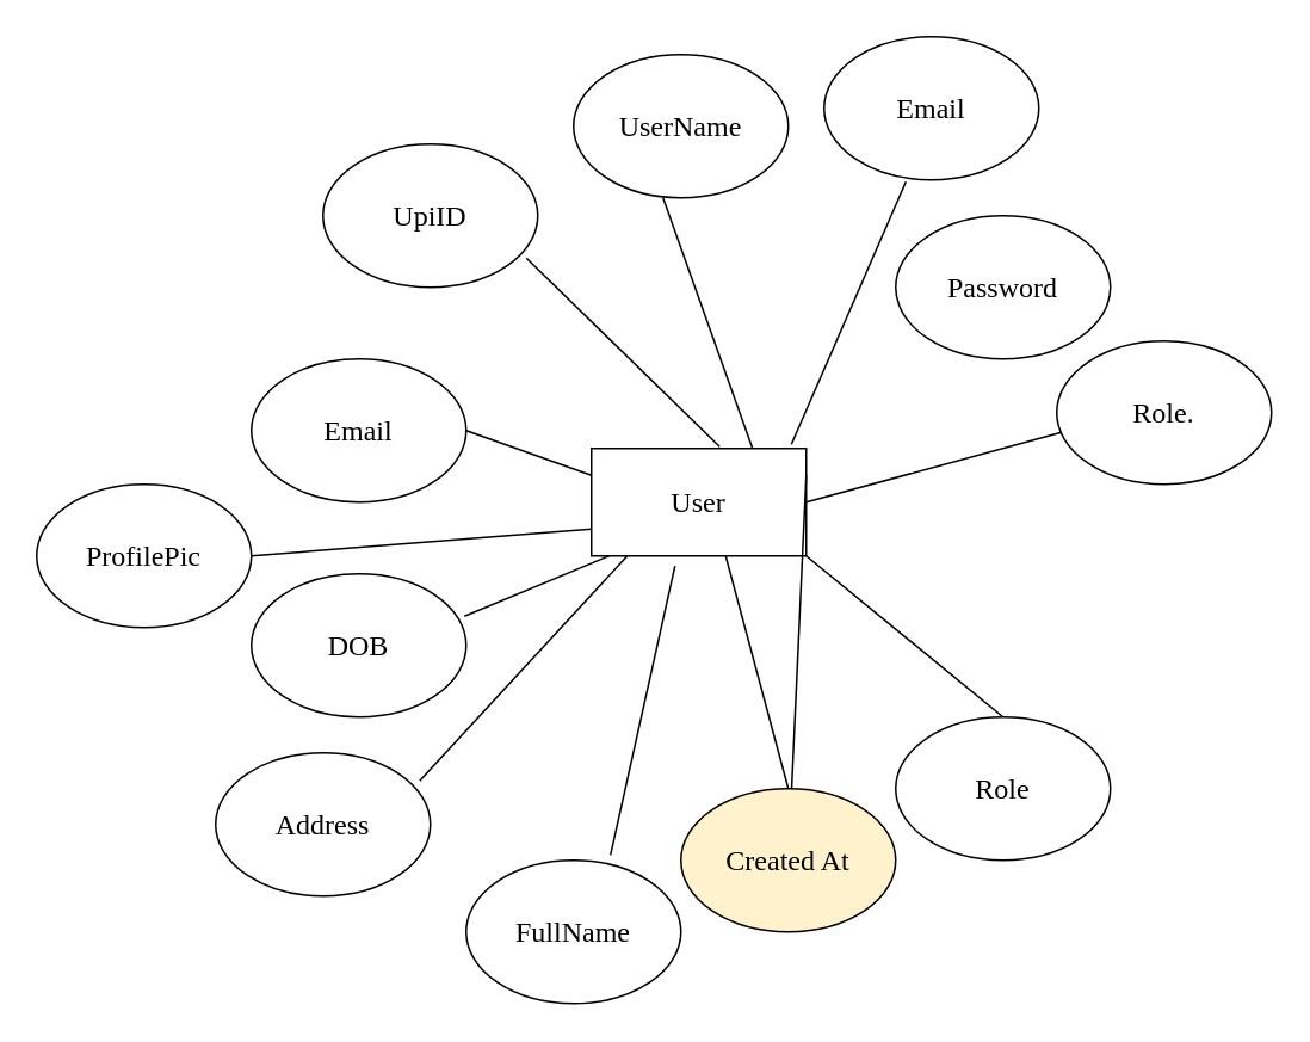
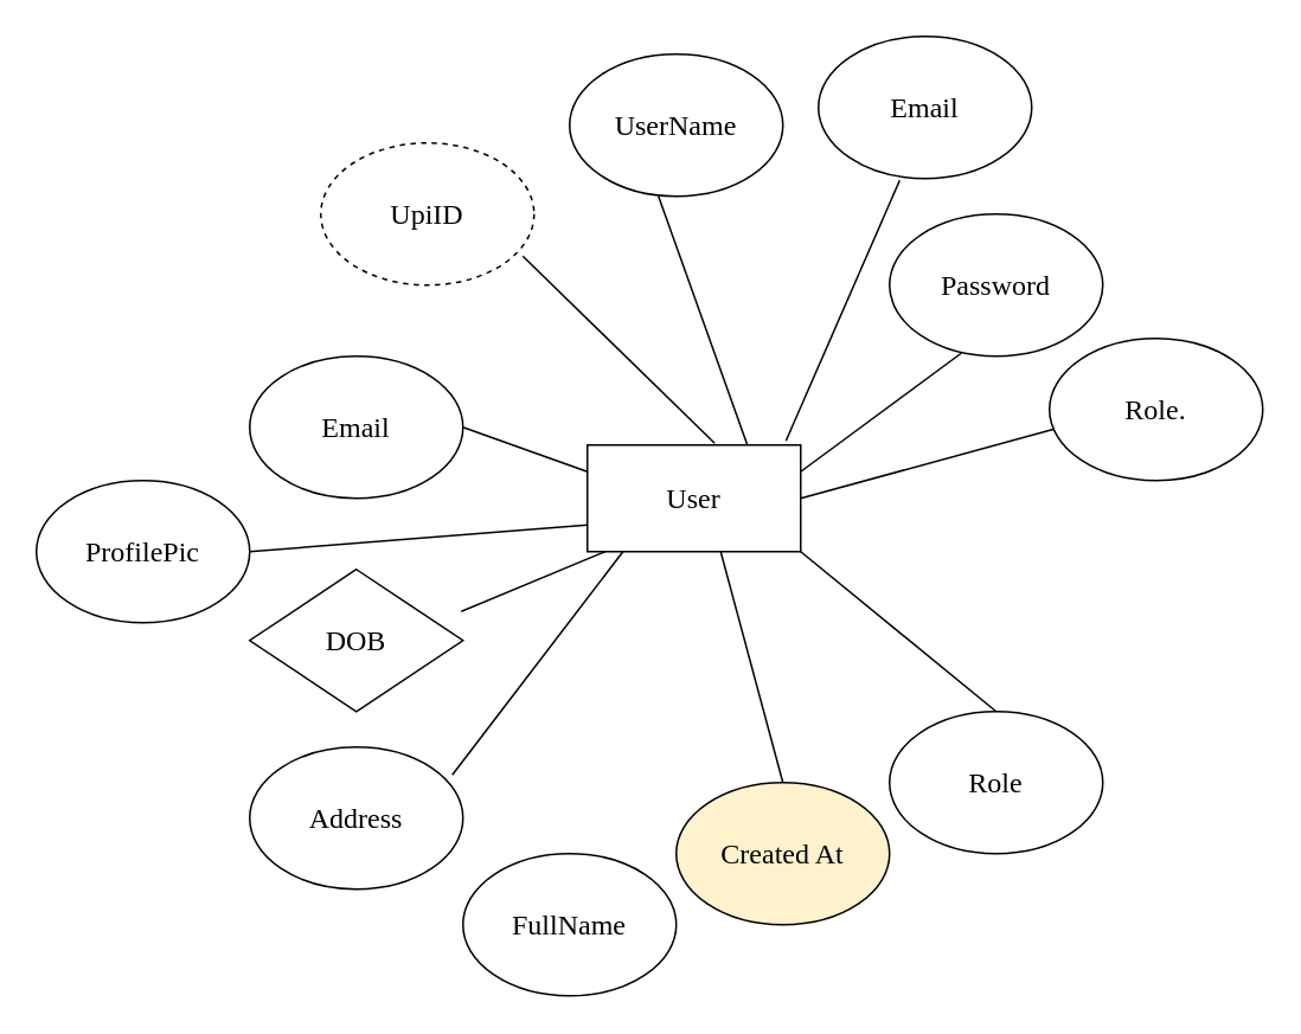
  <mxCell id="0" />
  <mxCell id="1" parent="0" />
- <mxCell id="2" value="UpiID" style="ellipse;whiteSpace=wrap;html=1;fontFamily=Times New Roman;fontSize=16;" vertex="1" parent="1"><mxGeometry x="180" y="80" width="120" height="80" as="geometry" /></mxCell>
+ <mxCell id="2" value="UpiID" style="ellipse;whiteSpace=wrap;html=1;fontFamily=Times New Roman;fontSize=16;dashed=1;" vertex="1" parent="1"><mxGeometry x="180" y="80" width="120" height="80" as="geometry" /></mxCell>
  <mxCell id="3" value="UserName" style="ellipse;whiteSpace=wrap;html=1;fontFamily=Times New Roman;fontSize=16;" vertex="1" parent="1"><mxGeometry x="320" y="30" width="120" height="80" as="geometry" /></mxCell>
  <mxCell id="4" value="Email" style="ellipse;whiteSpace=wrap;html=1;fontFamily=Times New Roman;fontSize=16;" vertex="1" parent="1"><mxGeometry x="140" y="200" width="120" height="80" as="geometry" /></mxCell>
  <mxCell id="5" value="Password" style="ellipse;whiteSpace=wrap;html=1;fontFamily=Times New Roman;fontSize=16;" vertex="1" parent="1"><mxGeometry x="500" y="120" width="120" height="80" as="geometry" /></mxCell>
  <mxCell id="6" value="Email" style="ellipse;whiteSpace=wrap;html=1;fontFamily=Times New Roman;fontSize=16;" vertex="1" parent="1"><mxGeometry x="460" y="20" width="120" height="80" as="geometry" /></mxCell>
  <mxCell id="7" value="Role." style="ellipse;whiteSpace=wrap;html=1;fontFamily=Times New Roman;fontSize=16;" vertex="1" parent="1"><mxGeometry x="590" y="190" width="120" height="80" as="geometry" /></mxCell>
- <mxCell id="8" value="DOB" style="ellipse;whiteSpace=wrap;html=1;fontFamily=Times New Roman;fontSize=16;" vertex="1" parent="1"><mxGeometry x="140" y="320" width="120" height="80" as="geometry" /></mxCell>
- <mxCell id="9" value="Address" style="ellipse;whiteSpace=wrap;html=1;fontFamily=Times New Roman;fontSize=16;" vertex="1" parent="1"><mxGeometry x="120" y="420" width="120" height="80" as="geometry" /></mxCell>
+ <mxCell id="8" value="DOB" style="rhombus;whiteSpace=wrap;html=1;fontFamily=Times New Roman;fontSize=16;" vertex="1" parent="1"><mxGeometry x="140" y="320" width="120" height="80" as="geometry" /></mxCell>
+ <mxCell id="9" value="Address" style="ellipse;whiteSpace=wrap;html=1;fontFamily=Times New Roman;fontSize=16;" vertex="1" parent="1"><mxGeometry x="140" y="420" width="120" height="80" as="geometry" /></mxCell>
  <mxCell id="10" value="Role" style="ellipse;whiteSpace=wrap;html=1;fontFamily=Times New Roman;fontSize=16;" vertex="1" parent="1"><mxGeometry x="500" y="400" width="120" height="80" as="geometry" /></mxCell>
  <mxCell id="11" value="ProfilePic" style="ellipse;whiteSpace=wrap;html=1;fontFamily=Times New Roman;fontSize=16;" vertex="1" parent="1"><mxGeometry x="20" y="270" width="120" height="80" as="geometry" /></mxCell>
  <mxCell id="12" value="Created At" style="ellipse;whiteSpace=wrap;html=1;fontFamily=Times New Roman;fontSize=16;fillColor=#fff2cc;" vertex="1" parent="1"><mxGeometry x="380" y="440" width="120" height="80" as="geometry" /></mxCell>
  <mxCell id="13" value="FullName" style="ellipse;whiteSpace=wrap;html=1;fontFamily=Times New Roman;fontSize=16;" vertex="1" parent="1"><mxGeometry x="260" y="480" width="120" height="80" as="geometry" /></mxCell>
  <mxCell id="14" style="edgeStyle=orthogonalEdgeStyle;rounded=0;orthogonalLoop=1;jettySize=auto;html=1;exitX=0.5;exitY=1;exitDx=0;exitDy=0;fontFamily=Times New Roman;fontSize=16;" edge="1" parent="1" source="10" target="10"><mxGeometry relative="1" as="geometry" /></mxCell>
  <mxCell id="15" value="User" style="rounded=0;whiteSpace=wrap;html=1;fontFamily=Times New Roman;fontSize=16;" vertex="1" parent="1"><mxGeometry x="330" y="250" width="120" height="60" as="geometry" /></mxCell>
  <mxCell id="16" value="" style="endArrow=none;html=1;rounded=0;fontFamily=Times New Roman;fontSize=16;" edge="1" parent="1"><mxGeometry width="50" height="50" relative="1" as="geometry"><mxPoint x="440" y="440" as="sourcePoint" /><mxPoint x="405" y="310" as="targetPoint" /></mxGeometry></mxCell>
  <mxCell id="17" value="" style="endArrow=none;html=1;rounded=0;exitX=0.5;exitY=0;exitDx=0;exitDy=0;entryX=1;entryY=1;entryDx=0;entryDy=0;fontFamily=Times New Roman;fontSize=16;" edge="1" parent="1" source="10" target="15"><mxGeometry width="50" height="50" relative="1" as="geometry"><mxPoint x="660" y="390" as="sourcePoint" /><mxPoint x="710" y="340" as="targetPoint" /></mxGeometry></mxCell>
  <mxCell id="18" value="" style="endArrow=none;html=1;rounded=0;entryX=0.75;entryY=0;entryDx=0;entryDy=0;fontFamily=Times New Roman;fontSize=16;" edge="1" parent="1" target="15"><mxGeometry width="50" height="50" relative="1" as="geometry"><mxPoint x="370" y="110" as="sourcePoint" /><mxPoint x="640" y="250" as="targetPoint" /></mxGeometry></mxCell>
  <mxCell id="19" value="" style="endArrow=none;html=1;rounded=0;entryX=0.947;entryY=0.796;entryDx=0;entryDy=0;entryPerimeter=0;exitX=0.597;exitY=-0.017;exitDx=0;exitDy=0;exitPerimeter=0;fontFamily=Times New Roman;fontSize=16;" edge="1" parent="1" source="15" target="2"><mxGeometry width="50" height="50" relative="1" as="geometry"><mxPoint x="390" y="240" as="sourcePoint" /><mxPoint x="310" y="135" as="targetPoint" /></mxGeometry></mxCell>
  <mxCell id="20" value="" style="endArrow=none;html=1;rounded=0;exitX=1;exitY=0.5;exitDx=0;exitDy=0;entryX=0.022;entryY=0.638;entryDx=0;entryDy=0;entryPerimeter=0;fontFamily=Times New Roman;fontSize=16;" edge="1" parent="1" source="15" target="7"><mxGeometry width="50" height="50" relative="1" as="geometry"><mxPoint x="590" y="250" as="sourcePoint" /><mxPoint x="590" y="240" as="targetPoint" /></mxGeometry></mxCell>
- <mxCell id="21" value="" style="endArrow=none;html=1;rounded=0;exitX=1;exitY=0.25;exitDx=0;exitDy=0;fontFamily=Times New Roman;fontSize=16;" edge="1" parent="1" source="15" target="12"><mxGeometry width="50" height="50" relative="1" as="geometry"><mxPoint x="490" y="250" as="sourcePoint" /><mxPoint x="540" y="200" as="targetPoint" /></mxGeometry></mxCell>
+ <mxCell id="21" value="" style="endArrow=none;html=1;rounded=0;exitX=1;exitY=0.25;exitDx=0;exitDy=0;entryX=0.336;entryY=0.979;entryDx=0;entryDy=0;entryPerimeter=0;fontFamily=Times New Roman;fontSize=16;" edge="1" parent="1" source="15" target="5"><mxGeometry width="50" height="50" relative="1" as="geometry"><mxPoint x="490" y="250" as="sourcePoint" /><mxPoint x="540" y="200" as="targetPoint" /></mxGeometry></mxCell>
  <mxCell id="22" value="" style="endArrow=none;html=1;rounded=0;exitX=0.931;exitY=-0.039;exitDx=0;exitDy=0;exitPerimeter=0;entryX=0.381;entryY=1.013;entryDx=0;entryDy=0;entryPerimeter=0;fontFamily=Times New Roman;fontSize=16;" edge="1" parent="1" source="15" target="6"><mxGeometry width="50" height="50" relative="1" as="geometry"><mxPoint x="470" y="130" as="sourcePoint" /><mxPoint x="520" y="80" as="targetPoint" /></mxGeometry></mxCell>
  <mxCell id="23" value="" style="endArrow=none;html=1;rounded=0;exitX=0.992;exitY=0.296;exitDx=0;exitDy=0;exitPerimeter=0;fontFamily=Times New Roman;fontSize=16;" edge="1" parent="1" source="8"><mxGeometry width="50" height="50" relative="1" as="geometry"><mxPoint x="190" y="420" as="sourcePoint" /><mxPoint x="340" y="310" as="targetPoint" /></mxGeometry></mxCell>
  <mxCell id="24" value="" style="endArrow=none;html=1;rounded=0;exitX=1;exitY=0.5;exitDx=0;exitDy=0;entryX=0;entryY=0.25;entryDx=0;entryDy=0;fontFamily=Times New Roman;fontSize=16;" edge="1" parent="1" source="4" target="15"><mxGeometry width="50" height="50" relative="1" as="geometry"><mxPoint x="190" y="350" as="sourcePoint" /><mxPoint x="330" y="260" as="targetPoint" /></mxGeometry></mxCell>
  <mxCell id="25" value="" style="endArrow=none;html=1;rounded=0;entryX=0;entryY=0.75;entryDx=0;entryDy=0;exitX=1;exitY=0.5;exitDx=0;exitDy=0;fontFamily=Times New Roman;fontSize=16;" edge="1" parent="1" source="11" target="15"><mxGeometry width="50" height="50" relative="1" as="geometry"><mxPoint x="150" y="310" as="sourcePoint" /><mxPoint x="330" y="300" as="targetPoint" /></mxGeometry></mxCell>
- <mxCell id="26" value="" style="endArrow=none;html=1;rounded=0;exitX=0.672;exitY=-0.037;exitDx=0;exitDy=0;exitPerimeter=0;entryX=0.389;entryY=1.094;entryDx=0;entryDy=0;entryPerimeter=0;fontFamily=Times New Roman;fontSize=16;" edge="1" parent="1" source="13" target="15"><mxGeometry width="50" height="50" relative="1" as="geometry"><mxPoint x="330" y="360" as="sourcePoint" /><mxPoint x="380" y="340" as="targetPoint" /></mxGeometry></mxCell>
  <mxCell id="27" value="" style="endArrow=none;html=1;rounded=0;exitX=0.95;exitY=0.196;exitDx=0;exitDy=0;exitPerimeter=0;fontFamily=Times New Roman;fontSize=16;" edge="1" parent="1" source="9"><mxGeometry width="50" height="50" relative="1" as="geometry"><mxPoint x="570" y="460" as="sourcePoint" /><mxPoint x="350" y="310" as="targetPoint" /></mxGeometry></mxCell>
